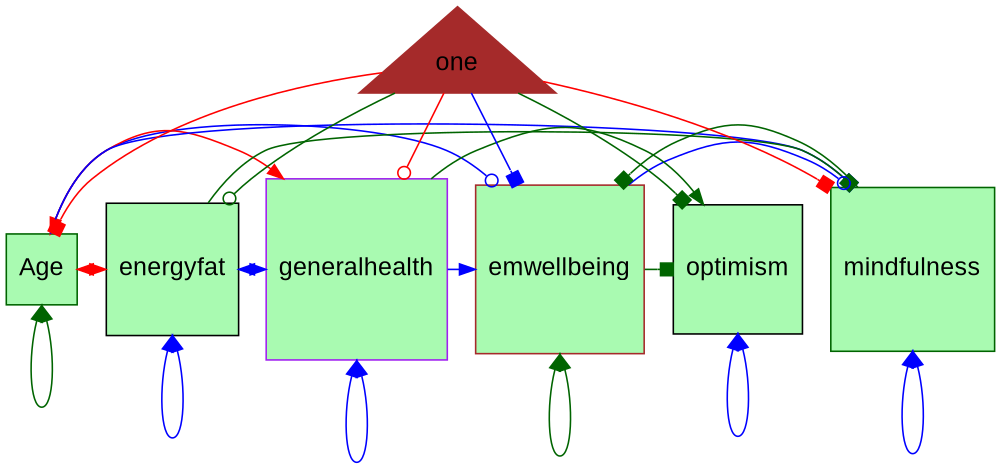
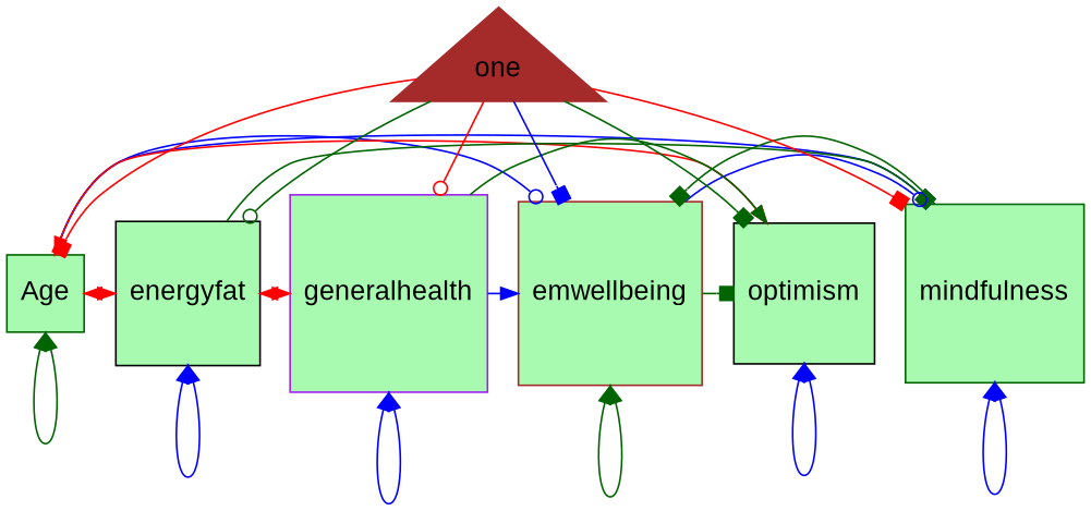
  digraph {
    node [color=darkgreen fillcolor="#a9fab1" fontname=Arial fontsize=16 shape=square style=filled]
    edge [color=blue dir=forward]
    Age [height=0.5 width=0.5]
    energyfat [color=black height=0.5 width=0.5]
    emwellbeing [color=brown height=0.5 width=0.5]
    generalhealth [color=purple height=0.5 width=0.5]
    mindfulness [height=0.5 width=0.5]
    optimism [color=black height=0.5 width=0.5]
    one [color=brown shape=triangle fillcolor=""]
    subgraph sub_1 {
      rank=max
      Age
      energyfat
      emwellbeing
      generalhealth
      mindfulness
      optimism
    }
    Age -> Age [color=darkgreen dir=both headport=s tailport=s]
    Age -> energyfat [color=red dir=both]
    Age -> emwellbeing [arrowhead=odot]
-   Age -> generalhealth [color=red dir=both]
+   Age -> optimism [color=red dir=both]
    Age -> mindfulness [arrowhead=box]
    energyfat -> energyfat [dir=both headport=s tailport=s]
-   energyfat -> generalhealth [dir=both]
+   energyfat -> generalhealth [color=red dir=both]
    energyfat -> mindfulness [arrowhead=box color=darkgreen]
    emwellbeing -> emwellbeing [color=darkgreen dir=both headport=s tailport=s]
    emwellbeing -> mindfulness [arrowhead=odot]
    emwellbeing -> optimism [arrowhead=box color=darkgreen]
    generalhealth -> emwellbeing [arrowhead=normal]
    generalhealth -> generalhealth [dir=both headport=s tailport=s]
    generalhealth -> optimism [arrowhead=normal color=darkgreen]
    mindfulness -> emwellbeing [arrowhead=box color=darkgreen]
    mindfulness -> mindfulness [dir=both headport=s tailport=s]
    optimism -> optimism [dir=both headport=s tailport=s]
    one -> Age [arrowhead=box color=red]
    one -> energyfat [arrowhead=odot color=darkgreen]
    one -> emwellbeing [arrowhead=box]
    one -> generalhealth [arrowhead=odot color=red]
    one -> mindfulness [arrowhead=box color=red]
    one -> optimism [arrowhead=box color=darkgreen]
  }
